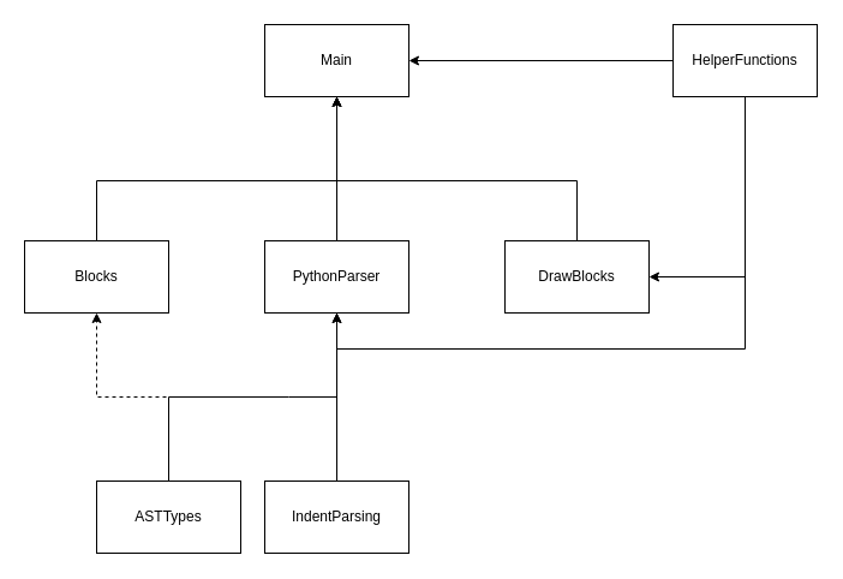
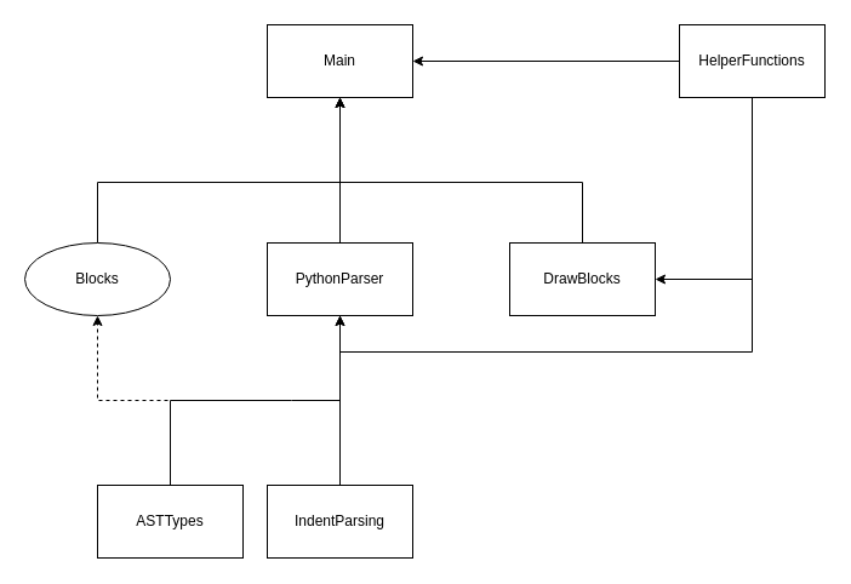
  <mxCell id="0" />
  <mxCell id="1" parent="0" />
  <mxCell id="2" value="Main" style="rounded=0;whiteSpace=wrap;html=1;" vertex="1" parent="1"><mxGeometry x="220" y="20" width="120" height="60" as="geometry" /></mxCell>
  <mxCell id="3" style="edgeStyle=orthogonalEdgeStyle;rounded=0;orthogonalLoop=1;jettySize=auto;html=1;" edge="1" parent="1" source="4" target="2"><mxGeometry relative="1" as="geometry" /></mxCell>
  <mxCell id="4" value="PythonParser" style="rounded=0;whiteSpace=wrap;html=1;" vertex="1" parent="1"><mxGeometry x="220" y="200" width="120" height="60" as="geometry" /></mxCell>
  <mxCell id="5" style="edgeStyle=orthogonalEdgeStyle;rounded=0;orthogonalLoop=1;jettySize=auto;html=1;" edge="1" parent="1" source="6" target="2"><mxGeometry relative="1" as="geometry"><Array as="points"><mxPoint x="80" y="150" /><mxPoint x="280" y="150" /></Array></mxGeometry></mxCell>
- <mxCell id="6" value="Blocks" style="rounded=0;whiteSpace=wrap;html=1;" vertex="1" parent="1"><mxGeometry x="20" y="200" width="120" height="60" as="geometry" /></mxCell>
+ <mxCell id="6" value="Blocks" style="ellipse;whiteSpace=wrap;html=1;" vertex="1" parent="1"><mxGeometry x="20" y="200" width="120" height="60" as="geometry" /></mxCell>
  <mxCell id="7" style="edgeStyle=orthogonalEdgeStyle;rounded=0;orthogonalLoop=1;jettySize=auto;html=1;" edge="1" parent="1" source="8" target="2"><mxGeometry relative="1" as="geometry"><Array as="points"><mxPoint x="480" y="150" /><mxPoint x="280" y="150" /></Array></mxGeometry></mxCell>
  <mxCell id="8" value="DrawBlocks" style="rounded=0;whiteSpace=wrap;html=1;" vertex="1" parent="1"><mxGeometry x="420" y="200" width="120" height="60" as="geometry" /></mxCell>
  <mxCell id="9" style="edgeStyle=orthogonalEdgeStyle;rounded=0;orthogonalLoop=1;jettySize=auto;html=1;" edge="1" parent="1" source="11" target="4"><mxGeometry relative="1" as="geometry"><Array as="points"><mxPoint x="240" y="330" /><mxPoint x="80" y="330" /></Array></mxGeometry></mxCell>
  <mxCell id="10" style="edgeStyle=orthogonalEdgeStyle;rounded=0;orthogonalLoop=1;jettySize=auto;html=1;dashed=1;" edge="1" parent="1" source="11" target="6"><mxGeometry relative="1" as="geometry" /></mxCell>
  <mxCell id="11" value="&lt;div&gt;ASTTypes&lt;/div&gt;" style="rounded=0;whiteSpace=wrap;html=1;" vertex="1" parent="1"><mxGeometry x="80" y="400" width="120" height="60" as="geometry" /></mxCell>
  <mxCell id="12" style="edgeStyle=orthogonalEdgeStyle;rounded=0;orthogonalLoop=1;jettySize=auto;html=1;" edge="1" parent="1" source="13" target="4"><mxGeometry relative="1" as="geometry" /></mxCell>
  <mxCell id="13" value="IndentParsing" style="rounded=0;whiteSpace=wrap;html=1;" vertex="1" parent="1"><mxGeometry x="220" y="400" width="120" height="60" as="geometry" /></mxCell>
  <mxCell id="14" style="edgeStyle=orthogonalEdgeStyle;rounded=0;orthogonalLoop=1;jettySize=auto;html=1;" edge="1" parent="1" source="17" target="8"><mxGeometry relative="1" as="geometry"><Array as="points"><mxPoint x="620" y="230" /></Array></mxGeometry></mxCell>
  <mxCell id="15" style="edgeStyle=orthogonalEdgeStyle;rounded=0;orthogonalLoop=1;jettySize=auto;html=1;" edge="1" parent="1" source="17" target="2"><mxGeometry relative="1" as="geometry" /></mxCell>
  <mxCell id="16" style="edgeStyle=orthogonalEdgeStyle;rounded=0;orthogonalLoop=1;jettySize=auto;html=1;endArrow=none;" edge="1" parent="1" source="17" target="4"><mxGeometry relative="1" as="geometry"><Array as="points"><mxPoint x="620" y="290" /><mxPoint x="280" y="290" /></Array></mxGeometry></mxCell>
  <mxCell id="17" value="HelperFunctions" style="rounded=0;whiteSpace=wrap;html=1;" vertex="1" parent="1"><mxGeometry x="560" y="20" width="120" height="60" as="geometry" /></mxCell>
